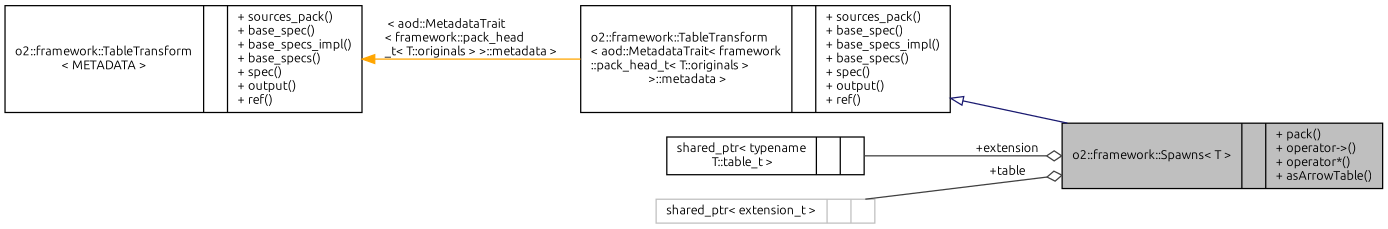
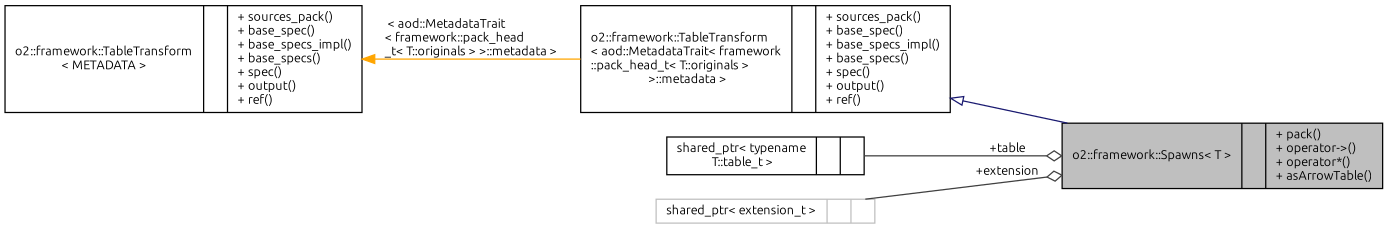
  digraph {
    fontname=Ubuntu
    rankdir=LR
    node [color=black fontname=Ubuntu fontsize=10 shape=record]
    edge [color=grey25 fontname=Ubuntu fontsize=10 labelfontname=Helvetica labelfontsize=10 style=solid]
    n1 [fillcolor=grey75 fontcolor=black height=0.2 label="{o2::framework::Spawns\< T \>\n||+ pack()\l+ operator-\>()\l+ operator*()\l+ asArrowTable()\l}" style=filled width=0.4]
    n2 [height=0.2 label="{o2::framework::TableTransform\l\< aod::MetadataTrait\< framework\l::pack_head_t\< T::originals \>\l \>::metadata \>\n||+ sources_pack()\l+ base_spec()\l+ base_specs_impl()\l+ base_specs()\l+ spec()\l+ output()\l+ ref()\l}" width=0.4]
    n3 [height=0.2 label="{o2::framework::TableTransform\l\< METADATA \>\n||+ sources_pack()\l+ base_spec()\l+ base_specs_impl()\l+ base_specs()\l+ spec()\l+ output()\l+ ref()\l}" width=0.4]
    n4 [height=0.2 label="{shared_ptr\< typename\l T::table_t \>\n||}" width=0.4]
    n5 [color=grey75 height=0.2 label="{shared_ptr\< extension_t \>\n||}" width=0.4]
    n2 -> n1 [arrowtail=onormal color=midnightblue dir=back]
    n3 -> n2 [color=orange dir=back label=" \< aod::MetadataTrait\l\< framework::pack_head\l_t\< T::originals \> \>::metadata \>"]
-   n4 -> n1 [arrowhead=odiamond label=" +extension"]
-   n5 -> n1 [arrowhead=odiamond label=" +table"]
+   n4 -> n1 [arrowhead=odiamond label=" +table"]
+   n5 -> n1 [arrowhead=odiamond label=" +extension"]
  }
